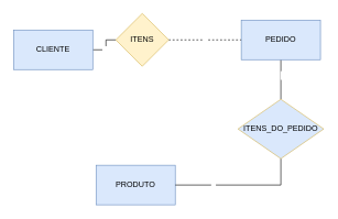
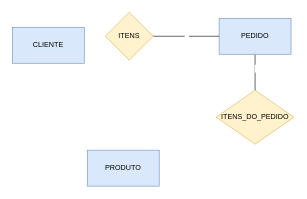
  <mxCell id="0" />
  <mxCell id="1" parent="0" />
- <mxCell id="2" value="" style="edgeStyle=orthogonalEdgeStyle;rounded=0;orthogonalLoop=1;jettySize=auto;html=1;endArrow=none;endFill=0;fontColor=#000000;" parent="1" source="4" target="11" edge="1"><mxGeometry relative="1" as="geometry" /></mxCell>
- <mxCell id="3" value="1" style="edgeLabel;html=1;align=center;verticalAlign=middle;resizable=0;points=[];fontColor=#FFFFFF;" parent="2" vertex="1" connectable="0"><mxGeometry x="-0.311" relative="1" as="geometry"><mxPoint as="offset" /></mxGeometry></mxCell>
  <mxCell id="4" value="CLIENTE" style="rounded=0;whiteSpace=wrap;html=1;fillColor=#dae8fc;strokeColor=#6c8ebf;fontColor=#000000;" parent="1" vertex="1"><mxGeometry x="20" y="45" width="120" height="60" as="geometry" /></mxCell>
  <mxCell id="5" value="PRODUTO" style="rounded=0;whiteSpace=wrap;html=1;fillColor=#dae8fc;strokeColor=#6c8ebf;fontColor=#000000;" parent="1" vertex="1"><mxGeometry x="145" y="250" width="120" height="60" as="geometry" /></mxCell>
  <mxCell id="6" value="" style="edgeStyle=orthogonalEdgeStyle;rounded=0;orthogonalLoop=1;jettySize=auto;html=1;endArrow=none;endFill=0;fontColor=#000000;" parent="1" source="8" target="14" edge="1"><mxGeometry relative="1" as="geometry" /></mxCell>
  <mxCell id="7" value="N" style="edgeLabel;html=1;align=center;verticalAlign=middle;resizable=0;points=[];fontColor=#FFFFFF;" parent="6" vertex="1" connectable="0"><mxGeometry x="-0.241" y="2" relative="1" as="geometry"><mxPoint as="offset" /></mxGeometry></mxCell>
  <mxCell id="8" value="PEDIDO" style="rounded=0;whiteSpace=wrap;html=1;fillColor=#dae8fc;strokeColor=#6c8ebf;fontColor=#000000;" parent="1" vertex="1"><mxGeometry x="365" y="30" width="120" height="60" as="geometry" /></mxCell>
- <mxCell id="9" style="edgeStyle=orthogonalEdgeStyle;rounded=0;orthogonalLoop=1;jettySize=auto;html=1;entryX=0;entryY=0.5;entryDx=0;entryDy=0;endArrow=none;endFill=0;fontColor=#000000;dashed=1;" parent="1" source="11" target="8" edge="1"><mxGeometry relative="1" as="geometry" /></mxCell>
+ <mxCell id="9" style="edgeStyle=orthogonalEdgeStyle;rounded=0;orthogonalLoop=1;jettySize=auto;html=1;entryX=0;entryY=0.5;entryDx=0;entryDy=0;endArrow=none;endFill=0;fontColor=#000000;" parent="1" source="11" target="8" edge="1"><mxGeometry relative="1" as="geometry" /></mxCell>
  <mxCell id="10" value="N" style="edgeLabel;html=1;align=center;verticalAlign=middle;resizable=0;points=[];fontColor=#FFFFFF;" parent="9" vertex="1" connectable="0"><mxGeometry y="1" relative="1" as="geometry"><mxPoint as="offset" /></mxGeometry></mxCell>
  <mxCell id="11" value="ITENS" style="rhombus;whiteSpace=wrap;html=1;fillColor=#fff2cc;strokeColor=#d6b656;rounded=0;fontColor=#000000;" parent="1" vertex="1"><mxGeometry x="175" y="20" width="80" height="80" as="geometry" /></mxCell>
- <mxCell id="12" style="edgeStyle=orthogonalEdgeStyle;rounded=0;orthogonalLoop=1;jettySize=auto;html=1;entryX=1;entryY=0.5;entryDx=0;entryDy=0;endArrow=none;endFill=0;fontColor=#000000;" parent="1" source="14" target="5" edge="1"><mxGeometry relative="1" as="geometry"><Array as="points"><mxPoint x="425" y="280" /></Array></mxGeometry></mxCell>
- <mxCell id="13" value="N" style="edgeLabel;html=1;align=center;verticalAlign=middle;resizable=0;points=[];fontColor=#FFFFFF;" parent="12" vertex="1" connectable="0"><mxGeometry x="0.43" y="-1" relative="1" as="geometry"><mxPoint as="offset" /></mxGeometry></mxCell>
- <mxCell id="14" value="ITENS_DO_PEDIDO" style="rhombus;whiteSpace=wrap;html=1;fillColor=#dae8fc;strokeColor=#d6b656;rounded=0;fontColor=#000000;" parent="1" vertex="1"><mxGeometry x="360" y="150" width="130" height="90" as="geometry" /></mxCell>
+ <mxCell id="14" value="ITENS_DO_PEDIDO" style="rhombus;whiteSpace=wrap;html=1;fillColor=#fff2cc;strokeColor=#d6b656;rounded=0;fontColor=#000000;" parent="1" vertex="1"><mxGeometry x="360" y="150" width="130" height="90" as="geometry" /></mxCell>
